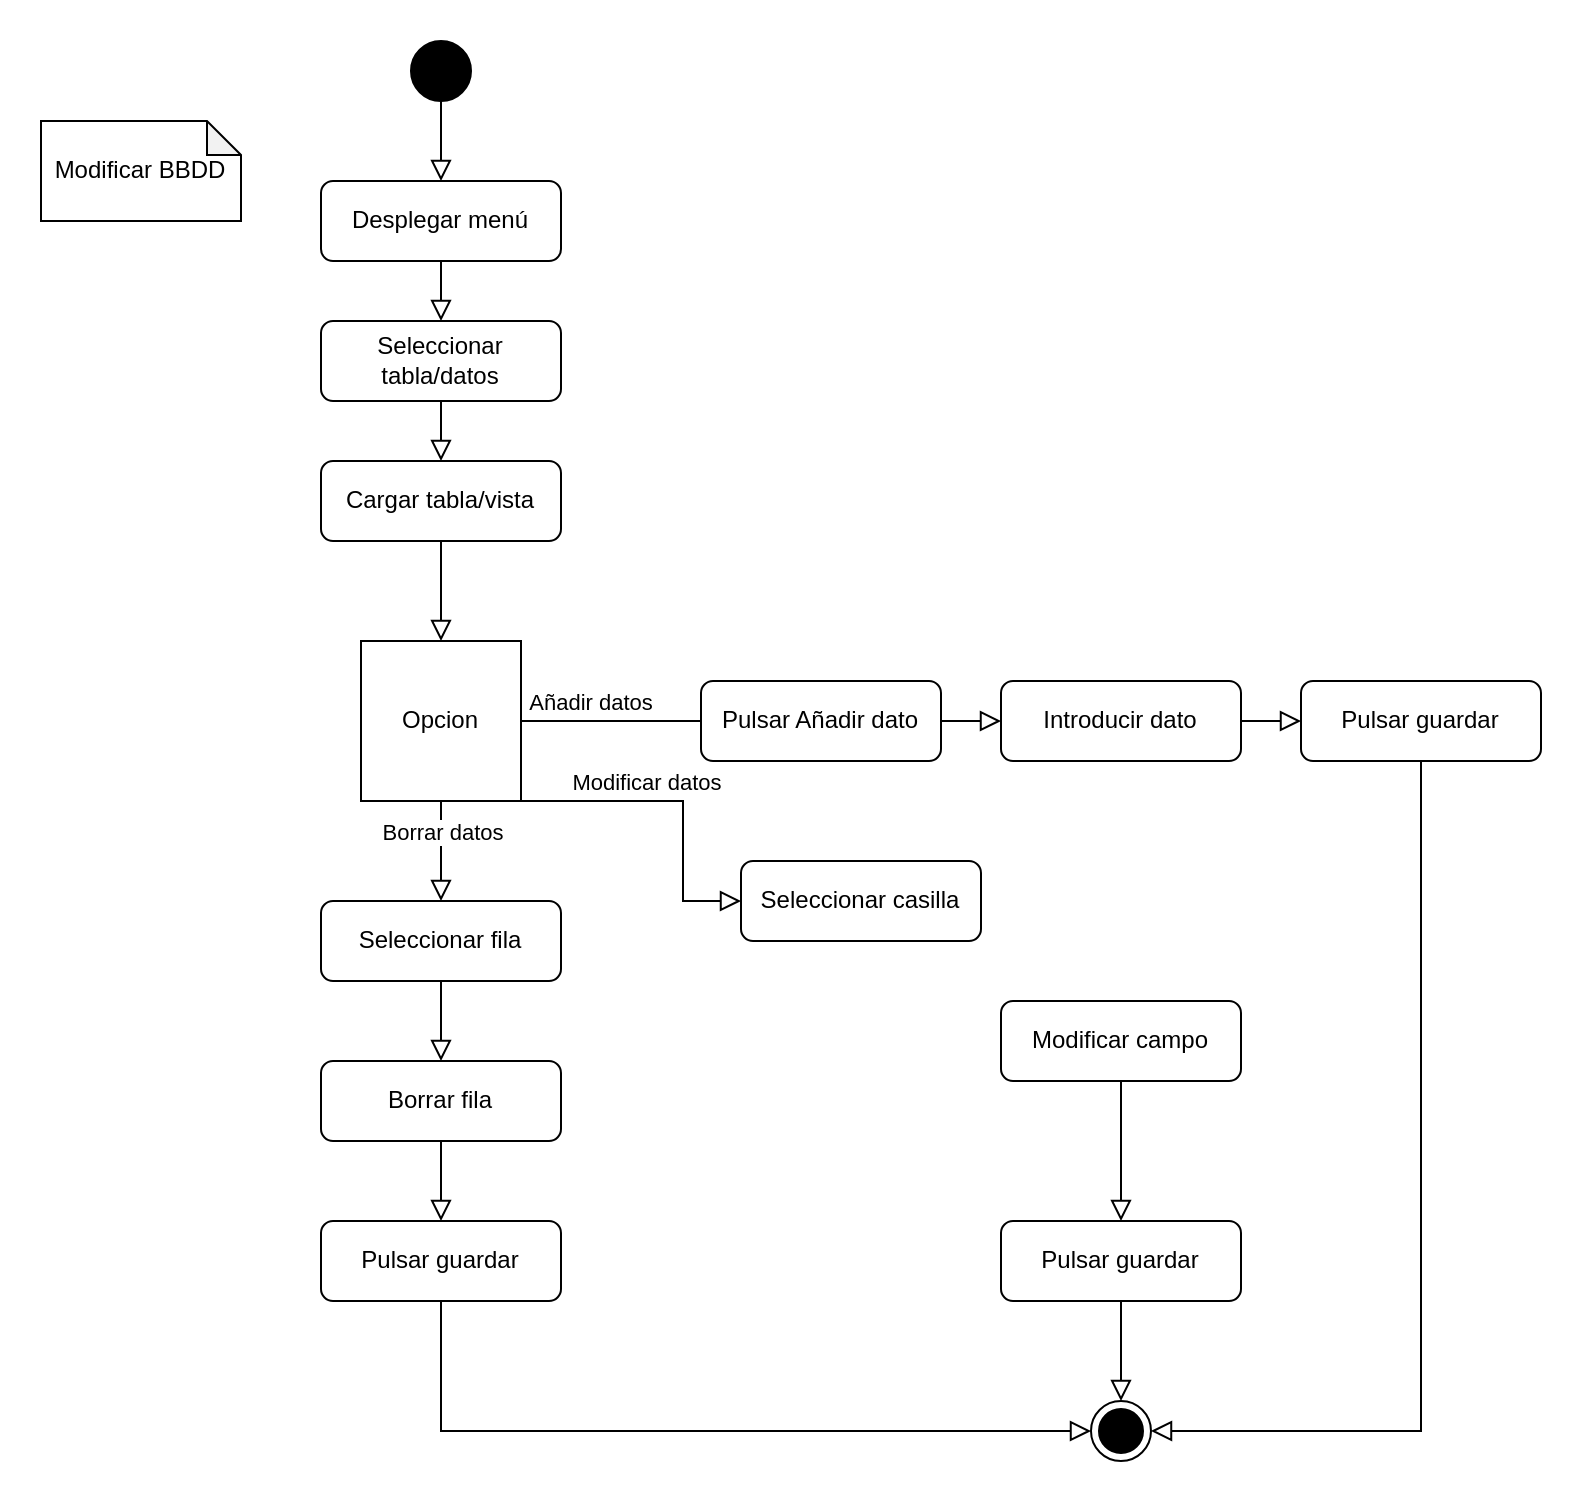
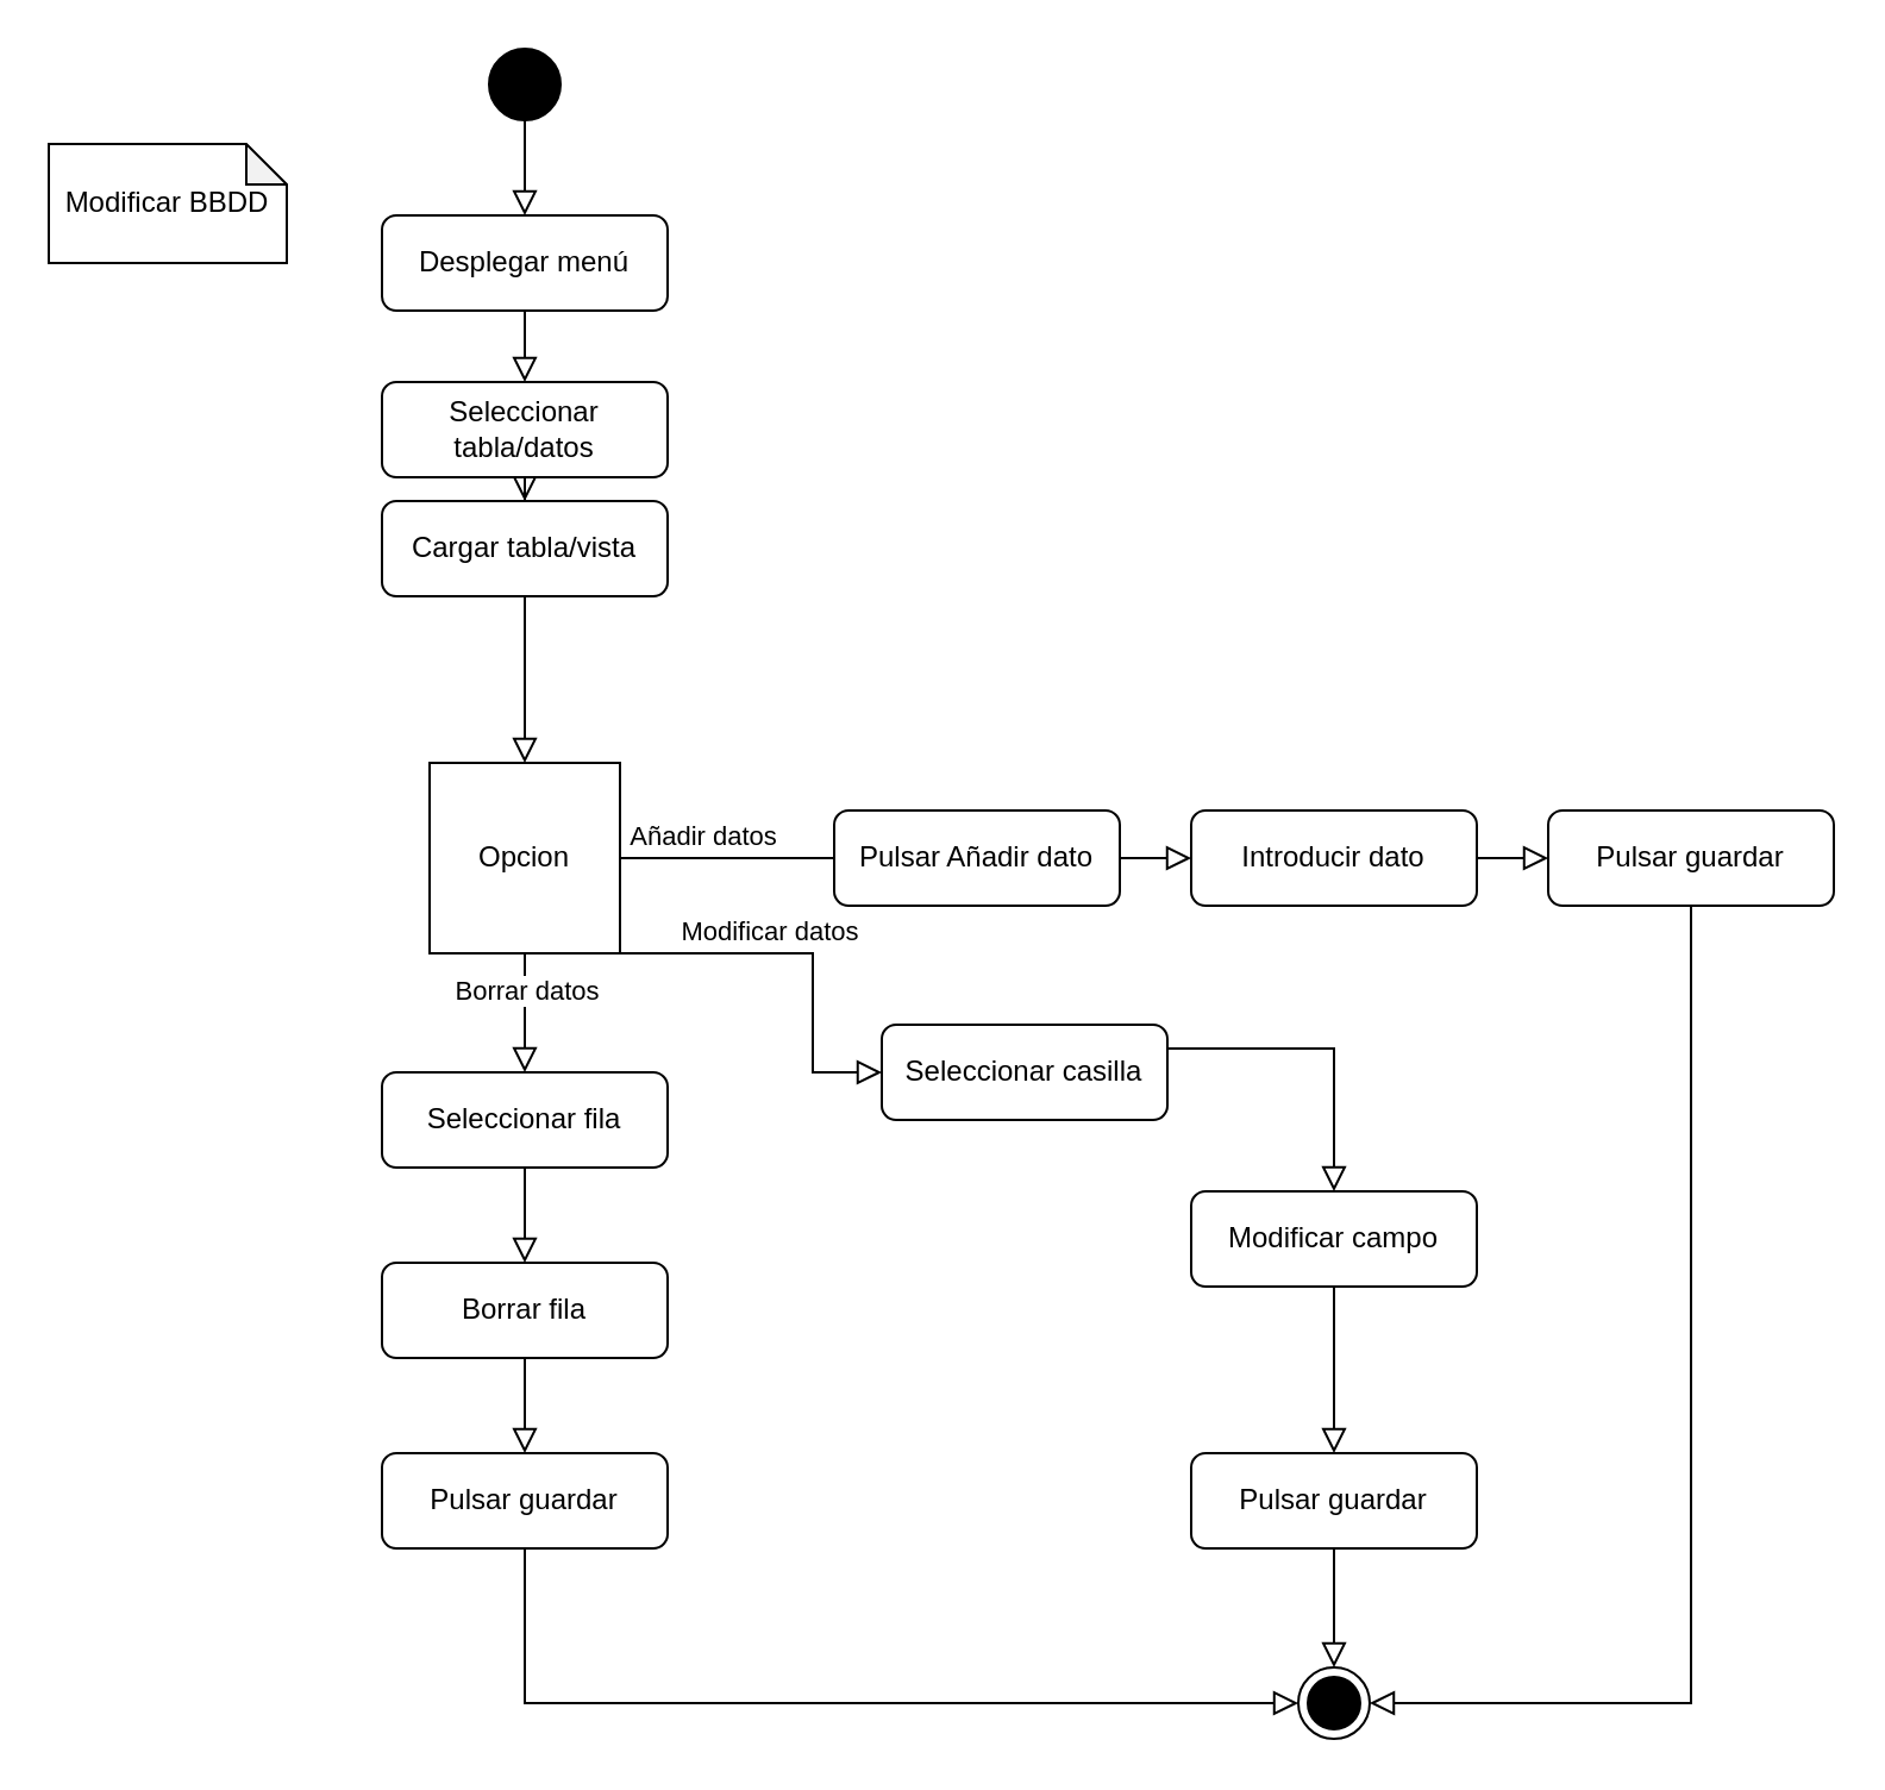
  <mxCell id="0" />
  <mxCell id="1" parent="0" />
  <mxCell id="2" value="" style="rounded=0;html=1;jettySize=auto;orthogonalLoop=1;fontSize=11;endArrow=block;endFill=0;endSize=8;strokeWidth=1;shadow=0;labelBackgroundColor=none;edgeStyle=orthogonalEdgeStyle;entryX=0.5;entryY=0;entryDx=0;entryDy=0;" parent="1" source="3" target="4" edge="1"><mxGeometry relative="1" as="geometry"><mxPoint x="210" y="180" as="targetPoint" /></mxGeometry></mxCell>
  <mxCell id="3" value="Seleccionar tabla/datos" style="rounded=1;whiteSpace=wrap;html=1;fontSize=12;glass=0;strokeWidth=1;shadow=0;" parent="1" vertex="1"><mxGeometry x="160" y="160" width="120" height="40" as="geometry" /></mxCell>
- <mxCell id="4" value="Cargar tabla/vista" style="rounded=1;whiteSpace=wrap;html=1;fontSize=12;glass=0;strokeWidth=1;shadow=0;" vertex="1" parent="1"><mxGeometry x="160" y="230" width="120" height="40" as="geometry" /></mxCell>
+ <mxCell id="4" value="Cargar tabla/vista" style="rounded=1;whiteSpace=wrap;html=1;fontSize=12;glass=0;strokeWidth=1;shadow=0;" vertex="1" parent="1"><mxGeometry x="160" y="210" width="120" height="40" as="geometry" /></mxCell>
  <mxCell id="5" value="Modificar BBDD" style="shape=note;whiteSpace=wrap;html=1;backgroundOutline=1;darkOpacity=0.05;align=center;size=17;" vertex="1" parent="1"><mxGeometry x="20" y="60" width="100" height="50" as="geometry" /></mxCell>
  <mxCell id="6" value="Desplegar menú" style="rounded=1;whiteSpace=wrap;html=1;fontSize=12;glass=0;strokeWidth=1;shadow=0;" vertex="1" parent="1"><mxGeometry x="160" y="90" width="120" height="40" as="geometry" /></mxCell>
  <mxCell id="7" value="" style="rounded=0;html=1;jettySize=auto;orthogonalLoop=1;fontSize=11;endArrow=block;endFill=0;endSize=8;strokeWidth=1;shadow=0;labelBackgroundColor=none;edgeStyle=orthogonalEdgeStyle;exitX=0.5;exitY=1;exitDx=0;exitDy=0;" edge="1" parent="1" source="6" target="3"><mxGeometry relative="1" as="geometry"><mxPoint x="220" y="240" as="sourcePoint" /><mxPoint x="220" y="300" as="targetPoint" /></mxGeometry></mxCell>
  <mxCell id="8" value="Seleccionar fila" style="rounded=1;whiteSpace=wrap;html=1;fontSize=12;glass=0;strokeWidth=1;shadow=0;" vertex="1" parent="1"><mxGeometry x="160" y="450" width="120" height="40" as="geometry" /></mxCell>
  <mxCell id="9" value="Opcion" style="whiteSpace=wrap;html=1;rounded=0;" vertex="1" parent="1"><mxGeometry x="180" y="320" width="80" height="80" as="geometry" /></mxCell>
  <mxCell id="10" value="" style="rounded=0;html=1;jettySize=auto;orthogonalLoop=1;fontSize=11;endArrow=none;endFill=0;endSize=8;strokeWidth=1;shadow=0;labelBackgroundColor=none;edgeStyle=orthogonalEdgeStyle;exitX=1;exitY=0.5;exitDx=0;exitDy=0;entryX=0;entryY=0.5;entryDx=0;entryDy=0;" edge="1" parent="1" source="9" target="12"><mxGeometry relative="1" as="geometry"><mxPoint x="280" y="370" as="sourcePoint" /><mxPoint x="470" y="320" as="targetPoint" /></mxGeometry></mxCell>
  <mxCell id="11" value="Añadir datos" style="edgeLabel;html=1;align=center;verticalAlign=middle;resizable=0;points=[];" vertex="1" connectable="0" parent="10"><mxGeometry x="0.015" relative="1" as="geometry"><mxPoint x="-12" y="-10" as="offset" /></mxGeometry></mxCell>
  <mxCell id="12" value="Pulsar Añadir dato" style="rounded=1;whiteSpace=wrap;html=1;fontSize=12;glass=0;strokeWidth=1;shadow=0;" vertex="1" parent="1"><mxGeometry x="350" y="340" width="120" height="40" as="geometry" /></mxCell>
  <mxCell id="13" value="Introducir dato" style="rounded=1;whiteSpace=wrap;html=1;fontSize=12;glass=0;strokeWidth=1;shadow=0;" vertex="1" parent="1"><mxGeometry x="500" y="340" width="120" height="40" as="geometry" /></mxCell>
  <mxCell id="14" value="Pulsar guardar" style="rounded=1;whiteSpace=wrap;html=1;fontSize=12;glass=0;strokeWidth=1;shadow=0;" vertex="1" parent="1"><mxGeometry x="650" y="340" width="120" height="40" as="geometry" /></mxCell>
  <mxCell id="15" value="" style="rounded=0;html=1;jettySize=auto;orthogonalLoop=1;fontSize=11;endArrow=block;endFill=0;endSize=8;strokeWidth=1;shadow=0;labelBackgroundColor=none;edgeStyle=orthogonalEdgeStyle;exitX=1;exitY=0.5;exitDx=0;exitDy=0;entryX=0;entryY=0.5;entryDx=0;entryDy=0;" edge="1" parent="1" source="12" target="13"><mxGeometry relative="1" as="geometry"><mxPoint x="270" y="370" as="sourcePoint" /><mxPoint x="360" y="370" as="targetPoint" /></mxGeometry></mxCell>
  <mxCell id="16" value="" style="rounded=0;html=1;jettySize=auto;orthogonalLoop=1;fontSize=11;endArrow=block;endFill=0;endSize=8;strokeWidth=1;shadow=0;labelBackgroundColor=none;edgeStyle=orthogonalEdgeStyle;exitX=1;exitY=0.5;exitDx=0;exitDy=0;entryX=0;entryY=0.5;entryDx=0;entryDy=0;" edge="1" parent="1" source="13" target="14"><mxGeometry relative="1" as="geometry"><mxPoint x="480" y="370" as="sourcePoint" /><mxPoint x="510" y="370" as="targetPoint" /></mxGeometry></mxCell>
  <mxCell id="17" value="Borrar fila" style="rounded=1;whiteSpace=wrap;html=1;fontSize=12;glass=0;strokeWidth=1;shadow=0;" vertex="1" parent="1"><mxGeometry x="160" y="530" width="120" height="40" as="geometry" /></mxCell>
  <mxCell id="18" value="Pulsar guardar" style="rounded=1;whiteSpace=wrap;html=1;fontSize=12;glass=0;strokeWidth=1;shadow=0;" vertex="1" parent="1"><mxGeometry x="160" y="610" width="120" height="40" as="geometry" /></mxCell>
  <mxCell id="19" value="" style="rounded=0;html=1;jettySize=auto;orthogonalLoop=1;fontSize=11;endArrow=block;endFill=0;endSize=8;strokeWidth=1;shadow=0;labelBackgroundColor=none;edgeStyle=orthogonalEdgeStyle;exitX=0.5;exitY=1;exitDx=0;exitDy=0;entryX=0.5;entryY=0;entryDx=0;entryDy=0;" edge="1" parent="1" source="9" target="8"><mxGeometry relative="1" as="geometry"><mxPoint x="270" y="370" as="sourcePoint" /><mxPoint x="360" y="370" as="targetPoint" /></mxGeometry></mxCell>
  <mxCell id="20" value="Borrar datos" style="edgeLabel;html=1;align=center;verticalAlign=middle;resizable=0;points=[];" vertex="1" connectable="0" parent="19"><mxGeometry x="0.015" relative="1" as="geometry"><mxPoint y="-10" as="offset" /></mxGeometry></mxCell>
  <mxCell id="21" value="" style="rounded=0;html=1;jettySize=auto;orthogonalLoop=1;fontSize=11;endArrow=block;endFill=0;endSize=8;strokeWidth=1;shadow=0;labelBackgroundColor=none;edgeStyle=orthogonalEdgeStyle;entryX=0.5;entryY=0;entryDx=0;entryDy=0;exitX=0.5;exitY=1;exitDx=0;exitDy=0;" edge="1" parent="1" source="8" target="17"><mxGeometry relative="1" as="geometry"><mxPoint x="220" y="190" as="sourcePoint" /><mxPoint x="220" y="240" as="targetPoint" /></mxGeometry></mxCell>
  <mxCell id="22" value="" style="rounded=0;html=1;jettySize=auto;orthogonalLoop=1;fontSize=11;endArrow=block;endFill=0;endSize=8;strokeWidth=1;shadow=0;labelBackgroundColor=none;edgeStyle=orthogonalEdgeStyle;entryX=0.5;entryY=0;entryDx=0;entryDy=0;exitX=0.5;exitY=1;exitDx=0;exitDy=0;" edge="1" parent="1" source="17" target="18"><mxGeometry relative="1" as="geometry"><mxPoint x="230" y="500" as="sourcePoint" /><mxPoint x="230" y="540" as="targetPoint" /></mxGeometry></mxCell>
  <mxCell id="23" value="" style="rounded=0;html=1;jettySize=auto;orthogonalLoop=1;fontSize=11;endArrow=block;endFill=0;endSize=8;strokeWidth=1;shadow=0;labelBackgroundColor=none;edgeStyle=orthogonalEdgeStyle;entryX=0.5;entryY=0;entryDx=0;entryDy=0;exitX=0.5;exitY=1;exitDx=0;exitDy=0;" edge="1" parent="1" source="4" target="9"><mxGeometry relative="1" as="geometry"><mxPoint x="220" y="190" as="sourcePoint" /><mxPoint x="220" y="240" as="targetPoint" /></mxGeometry></mxCell>
  <mxCell id="24" value="" style="rounded=0;html=1;jettySize=auto;orthogonalLoop=1;fontSize=11;endArrow=block;endFill=0;endSize=8;strokeWidth=1;shadow=0;labelBackgroundColor=none;edgeStyle=orthogonalEdgeStyle;exitX=1;exitY=1;exitDx=0;exitDy=0;entryX=0;entryY=0.5;entryDx=0;entryDy=0;" edge="1" parent="1" source="9" target="26"><mxGeometry relative="1" as="geometry"><mxPoint x="230" y="400" as="sourcePoint" /><mxPoint x="340" y="450" as="targetPoint" /><Array as="points"><mxPoint x="240" y="400" /><mxPoint x="341" y="400" /><mxPoint x="341" y="450" /></Array></mxGeometry></mxCell>
  <mxCell id="25" value="Modificar datos" style="edgeLabel;html=1;align=center;verticalAlign=middle;resizable=0;points=[];" vertex="1" connectable="0" parent="24"><mxGeometry x="0.015" relative="1" as="geometry"><mxPoint x="1" y="-10" as="offset" /></mxGeometry></mxCell>
  <mxCell id="26" value="Seleccionar casilla" style="rounded=1;whiteSpace=wrap;html=1;fontSize=12;glass=0;strokeWidth=1;shadow=0;" vertex="1" parent="1"><mxGeometry x="370" y="430" width="120" height="40" as="geometry" /></mxCell>
  <mxCell id="27" value="Modificar campo" style="rounded=1;whiteSpace=wrap;html=1;fontSize=12;glass=0;strokeWidth=1;shadow=0;" vertex="1" parent="1"><mxGeometry x="500" y="500" width="120" height="40" as="geometry" /></mxCell>
  <mxCell id="28" value="Pulsar guardar" style="rounded=1;whiteSpace=wrap;html=1;fontSize=12;glass=0;strokeWidth=1;shadow=0;" vertex="1" parent="1"><mxGeometry x="500" y="610" width="120" height="40" as="geometry" /></mxCell>
+ <mxCell id="29" value="" style="rounded=0;html=1;jettySize=auto;orthogonalLoop=1;fontSize=11;endArrow=block;endFill=0;endSize=8;strokeWidth=1;shadow=0;labelBackgroundColor=none;edgeStyle=orthogonalEdgeStyle;exitX=1;exitY=0.5;exitDx=0;exitDy=0;entryX=0.5;entryY=0;entryDx=0;entryDy=0;" edge="1" parent="1" source="26" target="27"><mxGeometry relative="1" as="geometry"><mxPoint x="450" y="510" as="sourcePoint" /><mxPoint x="520" y="560" as="targetPoint" /><Array as="points"><mxPoint x="490" y="440" /><mxPoint x="560" y="440" /></Array></mxGeometry></mxCell>
  <mxCell id="30" value="" style="rounded=0;html=1;jettySize=auto;orthogonalLoop=1;fontSize=11;endArrow=block;endFill=0;endSize=8;strokeWidth=1;shadow=0;labelBackgroundColor=none;edgeStyle=orthogonalEdgeStyle;entryX=0.5;entryY=0;entryDx=0;entryDy=0;exitX=0.5;exitY=1;exitDx=0;exitDy=0;" edge="1" parent="1" source="27" target="28"><mxGeometry relative="1" as="geometry"><mxPoint x="230" y="200" as="sourcePoint" /><mxPoint x="230" y="240" as="targetPoint" /></mxGeometry></mxCell>
  <mxCell id="31" value="" style="ellipse;fillColor=strokeColor;html=1;" vertex="1" parent="1"><mxGeometry x="205" y="20" width="30" height="30" as="geometry" /></mxCell>
  <mxCell id="32" value="" style="ellipse;html=1;shape=endState;fillColor=strokeColor;" vertex="1" parent="1"><mxGeometry x="545" y="700" width="30" height="30" as="geometry" /></mxCell>
  <mxCell id="33" value="" style="rounded=0;html=1;jettySize=auto;orthogonalLoop=1;fontSize=11;endArrow=block;endFill=0;endSize=8;strokeWidth=1;shadow=0;labelBackgroundColor=none;edgeStyle=orthogonalEdgeStyle;entryX=0;entryY=0.5;entryDx=0;entryDy=0;exitX=0.5;exitY=1;exitDx=0;exitDy=0;" edge="1" parent="1" source="18" target="32"><mxGeometry relative="1" as="geometry"><mxPoint x="230" y="200" as="sourcePoint" /><mxPoint x="230" y="240" as="targetPoint" /></mxGeometry></mxCell>
  <mxCell id="34" value="" style="rounded=0;html=1;jettySize=auto;orthogonalLoop=1;fontSize=11;endArrow=block;endFill=0;endSize=8;strokeWidth=1;shadow=0;labelBackgroundColor=none;edgeStyle=orthogonalEdgeStyle;entryX=0.5;entryY=0;entryDx=0;entryDy=0;exitX=0.5;exitY=1;exitDx=0;exitDy=0;" edge="1" parent="1" source="28" target="32"><mxGeometry relative="1" as="geometry"><mxPoint x="230" y="660" as="sourcePoint" /><mxPoint x="520" y="725" as="targetPoint" /></mxGeometry></mxCell>
  <mxCell id="35" value="" style="rounded=0;html=1;jettySize=auto;orthogonalLoop=1;fontSize=11;endArrow=block;endFill=0;endSize=8;strokeWidth=1;shadow=0;labelBackgroundColor=none;edgeStyle=orthogonalEdgeStyle;entryX=1;entryY=0.5;entryDx=0;entryDy=0;exitX=0.5;exitY=1;exitDx=0;exitDy=0;" edge="1" parent="1" source="14" target="32"><mxGeometry relative="1" as="geometry"><mxPoint x="230" y="660" as="sourcePoint" /><mxPoint x="555" y="725" as="targetPoint" /></mxGeometry></mxCell>
  <mxCell id="36" value="" style="rounded=0;html=1;jettySize=auto;orthogonalLoop=1;fontSize=11;endArrow=block;endFill=0;endSize=8;strokeWidth=1;shadow=0;labelBackgroundColor=none;edgeStyle=orthogonalEdgeStyle;exitX=0.5;exitY=1;exitDx=0;exitDy=0;entryX=0.5;entryY=0;entryDx=0;entryDy=0;" edge="1" parent="1" source="31" target="6"><mxGeometry relative="1" as="geometry"><mxPoint x="230" y="200" as="sourcePoint" /><mxPoint x="220" y="90" as="targetPoint" /></mxGeometry></mxCell>
